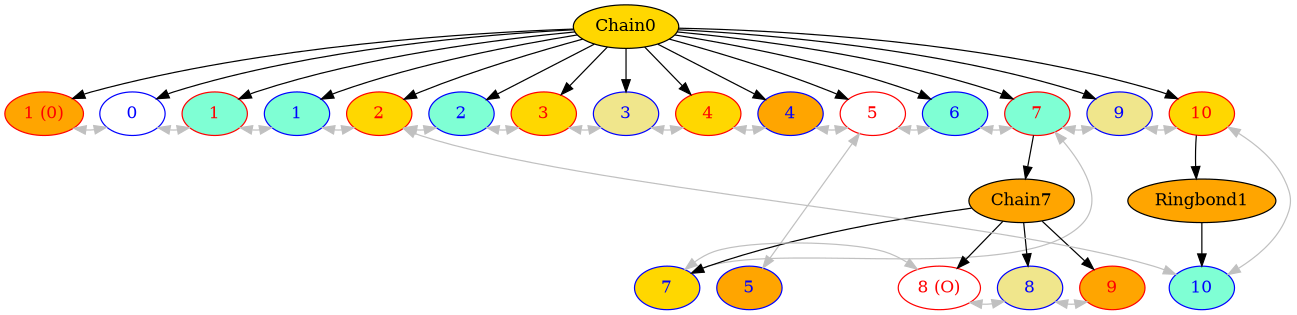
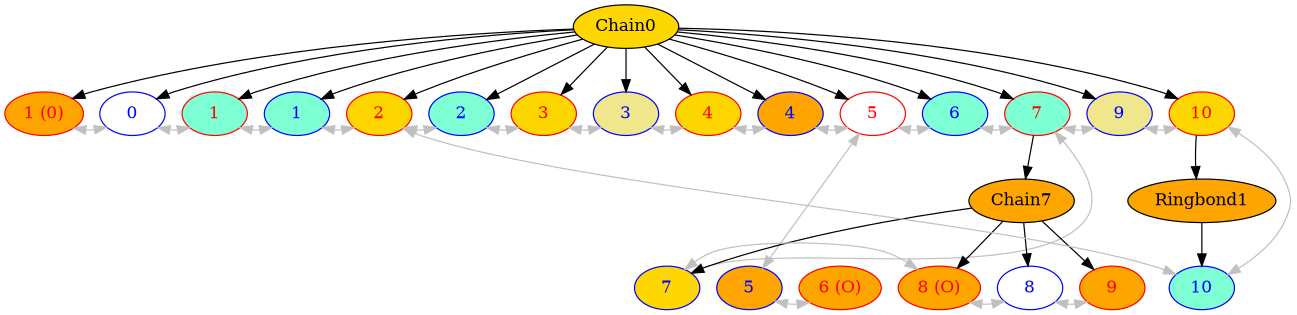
  digraph {
    nodesep=0.2
    rankdir=TB
    node [color=red fillcolor=orange fontcolor=red style=filled]
    n1 [label="1 (0)"]
    n2 [color=blue fillcolor=white fontcolor=blue label=0]
    n3 [fillcolor=aquamarine label=1]
    n4 [color=blue fillcolor=aquamarine fontcolor=blue label=1]
    n5 [fillcolor=gold label=2]
    n6 [color=blue fillcolor=aquamarine fontcolor=blue label=2]
    n7 [fillcolor=gold label=3]
    n8 [color=blue fillcolor=khaki fontcolor=blue label=3]
    n9 [fillcolor=gold label=4]
    n10 [color=blue fontcolor=blue label=4]
    n11 [fillcolor=white label=5]
    n12 [color=blue fillcolor=aquamarine fontcolor=blue label=6]
    n13 [fillcolor=aquamarine label=7]
    n14 [color=blue fillcolor=khaki fontcolor=blue label=9]
    n15 [fillcolor=gold label=10]
    n16 [label=Ringbond1 color="" fontcolor=""]
    n17 [label=Chain7 color="" fontcolor=""]
    n18 [color=blue fillcolor=aquamarine fontcolor=blue label=10]
    n19 [color=blue fontcolor=blue label=5]
+   n20 [label="6 (O)"]
    n21 [color=blue fillcolor=gold fontcolor=blue label=7]
-   n22 [fillcolor=white label="8 (O)"]
-   n23 [color=blue fillcolor=khaki fontcolor=blue label=8]
+   n22 [label="8 (O)"]
+   n23 [color=blue fillcolor=white fontcolor=blue label=8]
    n24 [label=9]
    Chain0 [fillcolor=gold color="" fontcolor=""]
    subgraph sub_1 {
      rank=same
      n1
      n2
      n3
      n4
      n5
      n6
      n7
      n8
      n9
      n10
      n11
      n12
      n13
      n14
      n15
    }
    subgraph sub_2 {
      rank=same
      n16
      n17
    }
    subgraph sub_3 {
      rank=same
      n18
      n19
+     n20
      n21
      n22
      n23
      n24
    }
    n1 -> n2 [color=gray constraint=false dir=both]
    n1 -> n2 [style=invis]
    n2 -> n3 [color=gray constraint=false dir=both]
    n2 -> n3 [style=invis]
    n3 -> n4 [color=gray constraint=false dir=both]
    n3 -> n4 [style=invis]
    n4 -> n5 [color=gray constraint=false dir=both]
    n4 -> n5 [style=invis]
    n5 -> n6 [color=gray constraint=false dir=both]
    n5 -> n6 [style=invis]
    n6 -> n7 [color=gray constraint=false dir=both]
    n6 -> n7 [style=invis]
    n7 -> n8 [color=gray constraint=false dir=both]
    n7 -> n8 [style=invis]
    n8 -> n9 [color=gray constraint=false dir=both]
    n8 -> n9 [style=invis]
    n9 -> n10 [color=gray constraint=false dir=both]
    n9 -> n10 [style=invis]
    n10 -> n11 [color=gray constraint=false dir=both]
    n10 -> n11 [style=invis]
    n11 -> n12 [color=gray constraint=false dir=both]
    n11 -> n12 [style=invis]
    n11 -> n19 [color=gray constraint=false dir=both]
    n12 -> n13 [color=gray constraint=false dir=both]
    n12 -> n13 [style=invis]
    n13 -> n14 [color=gray constraint=false dir=both]
    n13 -> n14 [style=invis]
    n13 -> n17
    n13 -> n21 [color=gray constraint=false dir=both]
    n14 -> n15 [color=gray constraint=false dir=both]
    n14 -> n15 [style=invis]
    n15 -> n16
    n15 -> n16 [style=invis]
    n15 -> n18 [color=gray constraint=false dir=both]
    n16 -> n18
    n17 -> n21
    n17 -> n22
    n17 -> n23
    n17 -> n24
    n18 -> n5 [color=gray constraint=false dir=both]
+   n19 -> n20 [color=gray constraint=false dir=both]
+   n19 -> n20 [style=invis]
+   n20 -> n21 [style=invis]
    n21 -> n22 [color=gray constraint=false dir=both]
    n21 -> n22 [style=invis]
    n22 -> n23 [color=gray constraint=false dir=both]
    n22 -> n23 [style=invis]
    n23 -> n24 [color=gray constraint=false dir=both]
    n23 -> n24 [style=invis]
    Chain0 -> n1
    Chain0 -> n2
    Chain0 -> n3
    Chain0 -> n4
    Chain0 -> n5
    Chain0 -> n6
    Chain0 -> n7
    Chain0 -> n8
    Chain0 -> n9
    Chain0 -> n10
    Chain0 -> n11
    Chain0 -> n12
    Chain0 -> n13
    Chain0 -> n14
    Chain0 -> n15
  }
